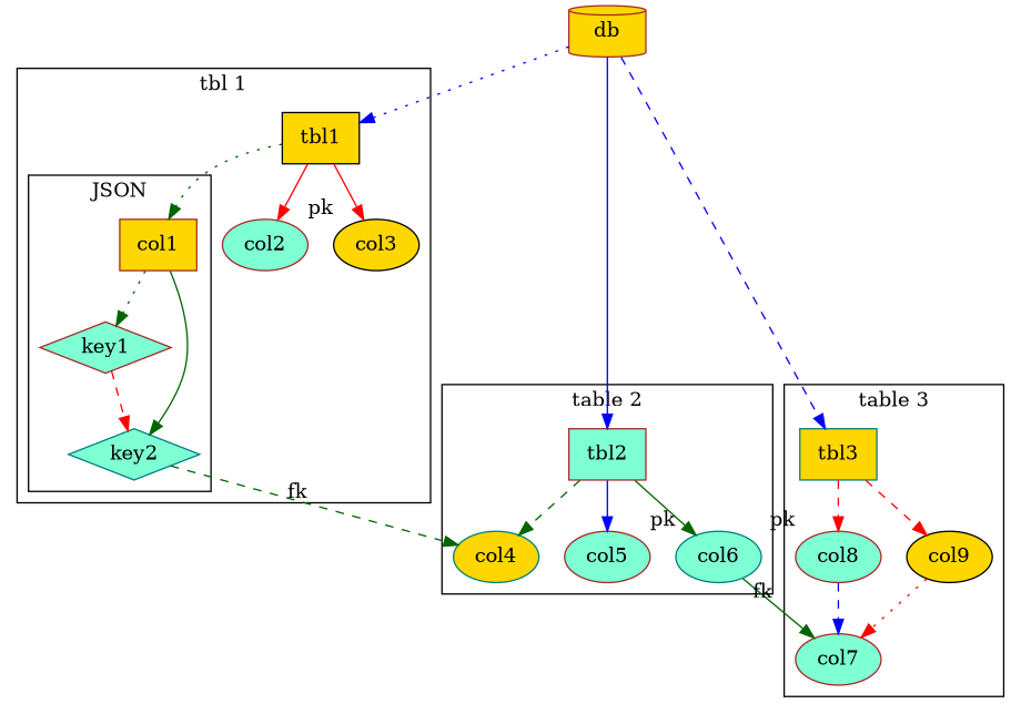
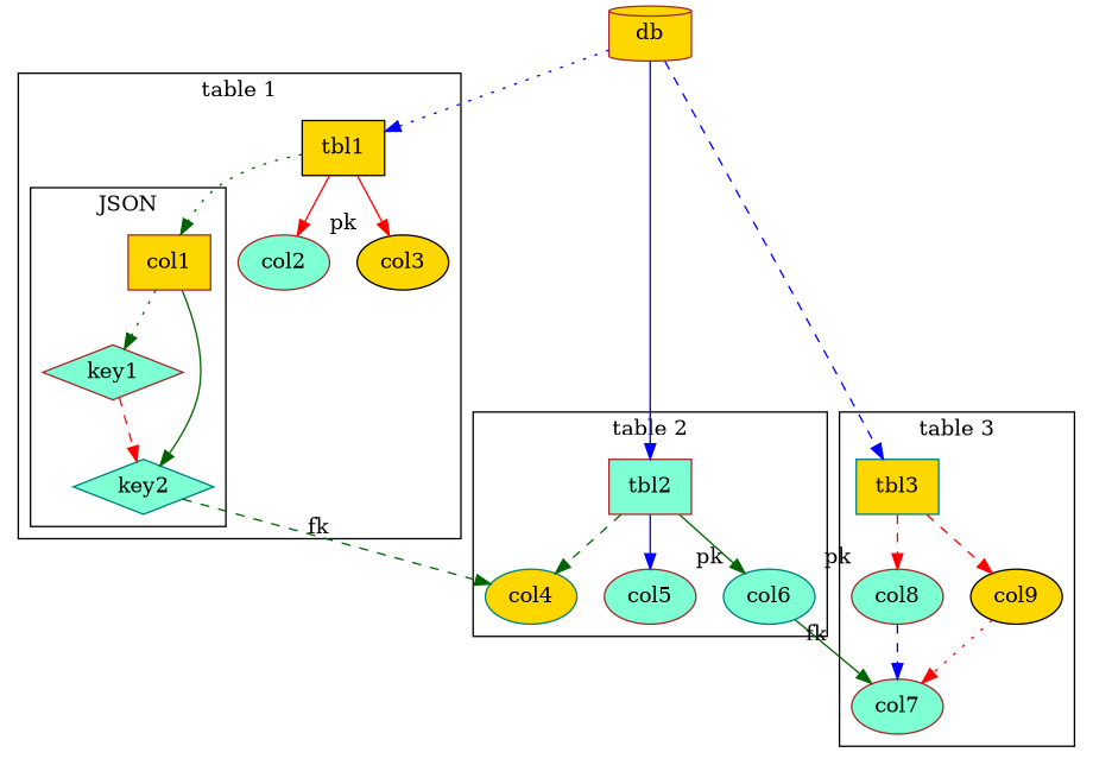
  strict digraph {
    node [color=brown fillcolor=aquamarine shape=oval style=filled]
    edge [color=darkgreen style=solid]
    col1 [fillcolor=gold shape=box]
    key1 [shape=diamond]
    key2 [color=teal shape=diamond]
    tbl1 [color=black fillcolor=gold shape=box]
    col2
    col3 [color=black fillcolor=gold xlabel=pk]
    tbl2 [shape=box]
    col4 [color=teal fillcolor=gold]
    col5
    col6 [color=teal xlabel=pk]
    tbl3 [color=teal fillcolor=gold shape=box]
    col7
    col8 [xlabel=pk]
    col9 [color=black fillcolor=gold]
    db [fillcolor=gold shape=cylinder]
    subgraph cluster_1 {
-     label="tbl 1"
+     label="table 1"
      tbl1
      col2
      col3
      subgraph cluster_2 {
        label=JSON
        col1
        key1
        key2
      }
    }
    subgraph cluster_3 {
      label="table 2"
      tbl2
      col4
      col5
      col6
    }
    subgraph cluster_4 {
      label="table 3"
      tbl3
      col7
      col8
      col9
    }
    col1 -> key1 [style=dotted]
    col1 -> key2
    key1 -> key2 [color=red style=dashed]
    key2 -> col4 [style=dashed xlabel=fk]
    tbl1 -> col1 [style=dotted]
    tbl1 -> col2 [color=red]
    tbl1 -> col3 [color=red]
    tbl2 -> col4 [style=dashed]
    tbl2 -> col5 [color=blue]
    tbl2 -> col6
    col6 -> col7 [xlabel=fk]
    tbl3 -> col8 [color=red style=dashed]
    tbl3 -> col9 [color=red style=dashed]
    col8 -> col7 [color=blue style=dashed]
    col9 -> col7 [color=red style=dotted]
    db -> tbl1 [color=blue style=dotted]
    db -> tbl2 [color=blue]
    db -> tbl3 [color=blue style=dashed]
  }
